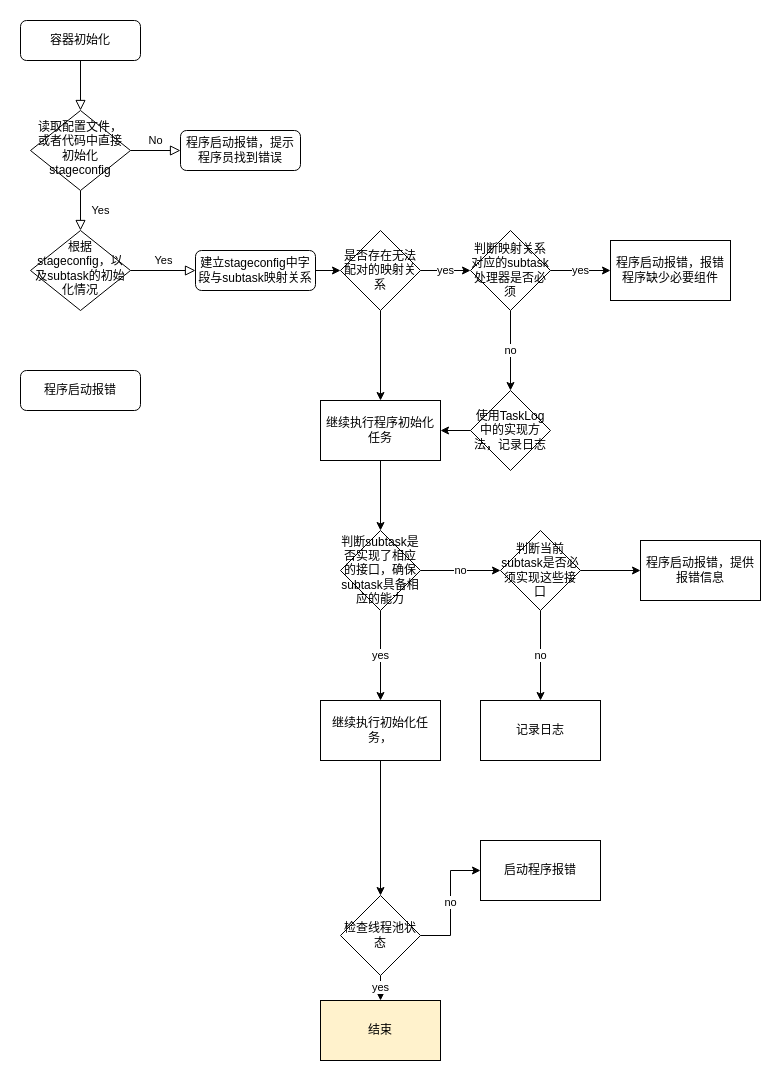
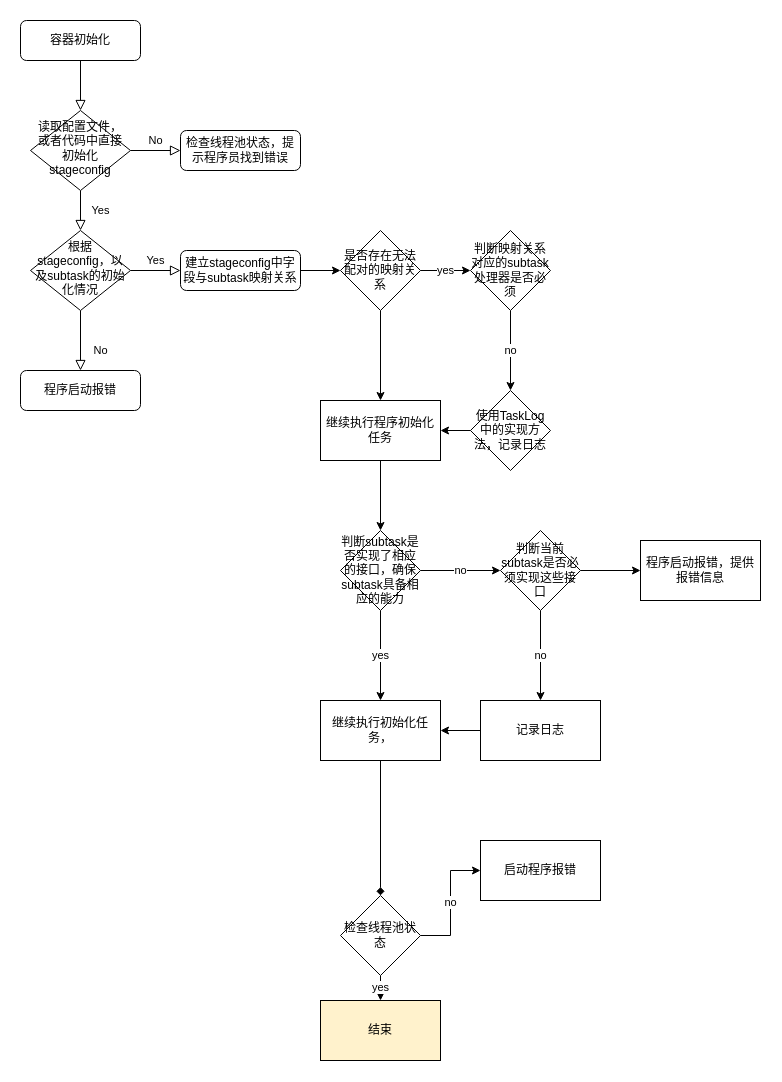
  <mxCell id="0" />
  <mxCell id="1" parent="0" />
  <mxCell id="2" value="" style="rounded=0;html=1;jettySize=auto;orthogonalLoop=1;fontSize=11;endArrow=block;endFill=0;endSize=8;strokeWidth=1;shadow=0;labelBackgroundColor=none;edgeStyle=orthogonalEdgeStyle;" parent="1" source="3" target="6" edge="1"><mxGeometry relative="1" as="geometry" /></mxCell>
  <mxCell id="3" value="容器初始化" style="rounded=1;whiteSpace=wrap;html=1;fontSize=12;glass=0;strokeWidth=1;shadow=0;" parent="1" vertex="1"><mxGeometry x="20" y="20" width="120" height="40" as="geometry" /></mxCell>
  <mxCell id="4" value="Yes" style="rounded=0;html=1;jettySize=auto;orthogonalLoop=1;fontSize=11;endArrow=block;endFill=0;endSize=8;strokeWidth=1;shadow=0;labelBackgroundColor=none;edgeStyle=orthogonalEdgeStyle;" parent="1" source="6" target="10" edge="1"><mxGeometry y="20" relative="1" as="geometry"><mxPoint as="offset" /></mxGeometry></mxCell>
  <mxCell id="5" value="No" style="edgeStyle=orthogonalEdgeStyle;rounded=0;html=1;jettySize=auto;orthogonalLoop=1;fontSize=11;endArrow=block;endFill=0;endSize=8;strokeWidth=1;shadow=0;labelBackgroundColor=none;" parent="1" source="6" target="7" edge="1"><mxGeometry y="10" relative="1" as="geometry"><mxPoint as="offset" /></mxGeometry></mxCell>
  <mxCell id="6" value="读取配置文件，或者代码中直接初始化stageconfig&lt;br&gt;" style="rhombus;whiteSpace=wrap;html=1;shadow=0;fontFamily=Helvetica;fontSize=12;align=center;strokeWidth=1;spacing=6;spacingTop=-4;" parent="1" vertex="1"><mxGeometry x="30" y="110" width="100" height="80" as="geometry" /></mxCell>
- <mxCell id="7" value="程序启动报错，提示程序员找到错误" style="rounded=1;whiteSpace=wrap;html=1;fontSize=12;glass=0;strokeWidth=1;shadow=0;" parent="1" vertex="1"><mxGeometry x="180" y="130" width="120" height="40" as="geometry" /></mxCell>
+ <mxCell id="7" value="检查线程池状态，提示程序员找到错误" style="rounded=1;whiteSpace=wrap;html=1;fontSize=12;glass=0;strokeWidth=1;shadow=0;" parent="1" vertex="1"><mxGeometry x="180" y="130" width="120" height="40" as="geometry" /></mxCell>
+ <mxCell id="8" value="No" style="rounded=0;html=1;jettySize=auto;orthogonalLoop=1;fontSize=11;endArrow=block;endFill=0;endSize=8;strokeWidth=1;shadow=0;labelBackgroundColor=none;edgeStyle=orthogonalEdgeStyle;" parent="1" source="10" target="11" edge="1"><mxGeometry x="0.333" y="20" relative="1" as="geometry"><mxPoint as="offset" /></mxGeometry></mxCell>
  <mxCell id="9" value="Yes" style="edgeStyle=orthogonalEdgeStyle;rounded=0;html=1;jettySize=auto;orthogonalLoop=1;fontSize=11;endArrow=block;endFill=0;endSize=8;strokeWidth=1;shadow=0;labelBackgroundColor=none;" parent="1" source="10" target="12" edge="1"><mxGeometry y="10" relative="1" as="geometry"><mxPoint as="offset" /></mxGeometry></mxCell>
  <mxCell id="10" value="根据stageconfig，以及subtask的初始化情况" style="rhombus;whiteSpace=wrap;html=1;shadow=0;fontFamily=Helvetica;fontSize=12;align=center;strokeWidth=1;spacing=6;spacingTop=-4;" parent="1" vertex="1"><mxGeometry x="30" y="230" width="100" height="80" as="geometry" /></mxCell>
  <mxCell id="11" value="程序启动报错" style="rounded=1;whiteSpace=wrap;html=1;fontSize=12;glass=0;strokeWidth=1;shadow=0;" parent="1" vertex="1"><mxGeometry x="20" y="370" width="120" height="40" as="geometry" /></mxCell>
- <mxCell id="12" value="建立stageconfig中字段与subtask映射关系" style="rounded=1;whiteSpace=wrap;html=1;fontSize=12;glass=0;strokeWidth=1;shadow=0;" parent="1" vertex="1"><mxGeometry x="195" y="250" width="120" height="40" as="geometry" /></mxCell>
+ <mxCell id="12" value="建立stageconfig中字段与subtask映射关系" style="rounded=1;whiteSpace=wrap;html=1;fontSize=12;glass=0;strokeWidth=1;shadow=0;" parent="1" vertex="1"><mxGeometry x="180" y="250" width="120" height="40" as="geometry" /></mxCell>
  <mxCell id="13" value="" style="endArrow=classic;html=1;rounded=0;exitX=1;exitY=0.5;exitDx=0;exitDy=0;" edge="1" parent="1" source="12" target="15"><mxGeometry width="50" height="50" relative="1" as="geometry"><mxPoint x="250" y="290" as="sourcePoint" /><mxPoint x="380" y="270" as="targetPoint" /></mxGeometry></mxCell>
  <mxCell id="14" value="" style="edgeStyle=orthogonalEdgeStyle;rounded=0;orthogonalLoop=1;jettySize=auto;html=1;" edge="1" parent="1" source="15" target="23"><mxGeometry relative="1" as="geometry" /></mxCell>
  <mxCell id="15" value="是否存在无法配对的映射关系" style="rhombus;whiteSpace=wrap;html=1;" vertex="1" parent="1"><mxGeometry x="340" y="230" width="80" height="80" as="geometry" /></mxCell>
  <mxCell id="16" value="yes&lt;br&gt;" style="endArrow=classic;html=1;rounded=0;exitX=1;exitY=0.5;exitDx=0;exitDy=0;" edge="1" parent="1" source="15" target="19"><mxGeometry width="50" height="50" relative="1" as="geometry"><mxPoint x="250" y="280" as="sourcePoint" /><mxPoint x="480" y="272.5" as="targetPoint" /></mxGeometry></mxCell>
  <mxCell id="17" value="no&lt;br&gt;" style="edgeStyle=orthogonalEdgeStyle;rounded=0;orthogonalLoop=1;jettySize=auto;html=1;" edge="1" parent="1" source="19" target="20"><mxGeometry relative="1" as="geometry" /></mxCell>
- <mxCell id="18" value="yes" style="edgeStyle=orthogonalEdgeStyle;rounded=0;orthogonalLoop=1;jettySize=auto;html=1;" edge="1" parent="1" source="19" target="21"><mxGeometry relative="1" as="geometry" /></mxCell>
  <mxCell id="19" value="判断映射关系对应的subtask处理器是否必须" style="rhombus;whiteSpace=wrap;html=1;" vertex="1" parent="1"><mxGeometry x="470" y="230" width="80" height="80" as="geometry" /></mxCell>
  <mxCell id="20" value="&lt;span&gt;使用TaskLog中的实现方法，记录日志&lt;/span&gt;" style="rhombus;whiteSpace=wrap;html=1;" vertex="1" parent="1"><mxGeometry x="470" y="390" width="80" height="80" as="geometry" /></mxCell>
- <mxCell id="21" value="程序启动报错，报错程序缺少必要组件" style="whiteSpace=wrap;html=1;" vertex="1" parent="1"><mxGeometry x="610" y="240" width="120" height="60" as="geometry" /></mxCell>
  <mxCell id="22" value="" style="edgeStyle=orthogonalEdgeStyle;rounded=0;orthogonalLoop=1;jettySize=auto;html=1;" edge="1" parent="1" source="23" target="27"><mxGeometry relative="1" as="geometry" /></mxCell>
  <mxCell id="23" value="继续执行程序初始化任务" style="whiteSpace=wrap;html=1;" vertex="1" parent="1"><mxGeometry x="320" y="400" width="120" height="60" as="geometry" /></mxCell>
  <mxCell id="24" value="" style="endArrow=classic;html=1;rounded=0;exitX=0;exitY=0.5;exitDx=0;exitDy=0;entryX=1;entryY=0.5;entryDx=0;entryDy=0;" edge="1" parent="1" source="20" target="23"><mxGeometry width="50" height="50" relative="1" as="geometry"><mxPoint x="250" y="390" as="sourcePoint" /><mxPoint x="300" y="340" as="targetPoint" /></mxGeometry></mxCell>
  <mxCell id="25" value="no" style="edgeStyle=orthogonalEdgeStyle;rounded=0;orthogonalLoop=1;jettySize=auto;html=1;" edge="1" parent="1" source="27" target="30"><mxGeometry relative="1" as="geometry" /></mxCell>
  <mxCell id="26" value="yes&lt;br&gt;" style="edgeStyle=orthogonalEdgeStyle;rounded=0;orthogonalLoop=1;jettySize=auto;html=1;" edge="1" parent="1" source="27" target="34"><mxGeometry relative="1" as="geometry" /></mxCell>
  <mxCell id="27" value="判断subtask是否实现了相应的接口，确保subtask具备相应的能力" style="rhombus;whiteSpace=wrap;html=1;" vertex="1" parent="1"><mxGeometry x="340" y="530" width="80" height="80" as="geometry" /></mxCell>
  <mxCell id="28" value="no" style="edgeStyle=orthogonalEdgeStyle;rounded=0;orthogonalLoop=1;jettySize=auto;html=1;" edge="1" parent="1" source="30" target="31"><mxGeometry relative="1" as="geometry" /></mxCell>
  <mxCell id="29" value="" style="edgeStyle=orthogonalEdgeStyle;rounded=0;orthogonalLoop=1;jettySize=auto;html=1;" edge="1" parent="1" source="30" target="32"><mxGeometry relative="1" as="geometry" /></mxCell>
  <mxCell id="30" value="判断当前subtask是否必须实现这些接口&lt;br&gt;" style="rhombus;whiteSpace=wrap;html=1;" vertex="1" parent="1"><mxGeometry x="500" y="530" width="80" height="80" as="geometry" /></mxCell>
  <mxCell id="31" value="记录日志" style="whiteSpace=wrap;html=1;" vertex="1" parent="1"><mxGeometry x="480" y="700" width="120" height="60" as="geometry" /></mxCell>
  <mxCell id="32" value="程序启动报错，提供报错信息&lt;br&gt;" style="whiteSpace=wrap;html=1;" vertex="1" parent="1"><mxGeometry x="640" y="540" width="120" height="60" as="geometry" /></mxCell>
- <mxCell id="33" value="" style="edgeStyle=orthogonalEdgeStyle;rounded=0;orthogonalLoop=1;jettySize=auto;html=1;" edge="1" parent="1" source="34" target="38"><mxGeometry relative="1" as="geometry" /></mxCell>
+ <mxCell id="33" value="" style="edgeStyle=orthogonalEdgeStyle;rounded=0;orthogonalLoop=1;jettySize=auto;html=1;endArrow=diamond;" edge="1" parent="1" source="34" target="38"><mxGeometry relative="1" as="geometry" /></mxCell>
  <mxCell id="34" value="继续执行初始化任务，" style="whiteSpace=wrap;html=1;" vertex="1" parent="1"><mxGeometry x="320" y="700" width="120" height="60" as="geometry" /></mxCell>
+ <mxCell id="35" value="" style="endArrow=classic;html=1;rounded=0;exitX=0;exitY=0.5;exitDx=0;exitDy=0;entryX=1;entryY=0.5;entryDx=0;entryDy=0;" edge="1" parent="1" source="31" target="34"><mxGeometry width="50" height="50" relative="1" as="geometry"><mxPoint x="380" y="640" as="sourcePoint" /><mxPoint x="430" y="590" as="targetPoint" /></mxGeometry></mxCell>
  <mxCell id="36" value="yes" style="edgeStyle=orthogonalEdgeStyle;rounded=0;orthogonalLoop=1;jettySize=auto;html=1;" edge="1" parent="1" source="38" target="39"><mxGeometry relative="1" as="geometry" /></mxCell>
  <mxCell id="37" value="no" style="edgeStyle=orthogonalEdgeStyle;rounded=0;orthogonalLoop=1;jettySize=auto;html=1;" edge="1" parent="1" source="38" target="40"><mxGeometry relative="1" as="geometry" /></mxCell>
  <mxCell id="38" value="检查线程池状态" style="rhombus;whiteSpace=wrap;html=1;" vertex="1" parent="1"><mxGeometry x="340" y="895" width="80" height="80" as="geometry" /></mxCell>
  <mxCell id="39" value="结束" style="whiteSpace=wrap;html=1;fillColor=#fff2cc;" vertex="1" parent="1"><mxGeometry x="320" y="1000" width="120" height="60" as="geometry" /></mxCell>
  <mxCell id="40" value="启动程序报错" style="whiteSpace=wrap;html=1;" vertex="1" parent="1"><mxGeometry x="480" y="840" width="120" height="60" as="geometry" /></mxCell>
